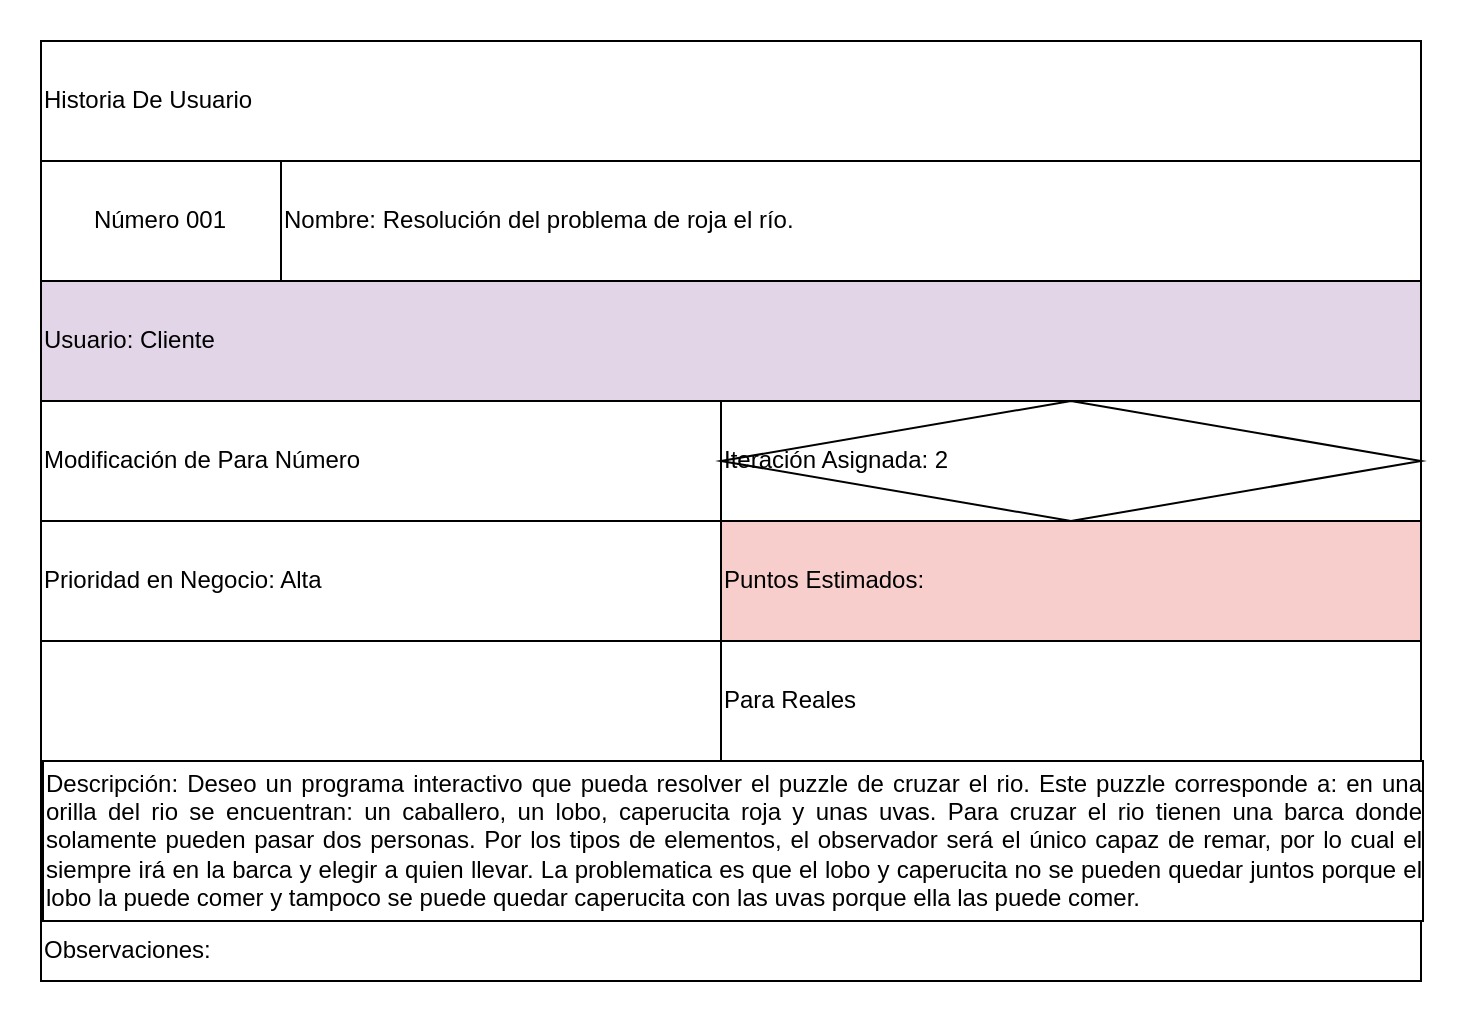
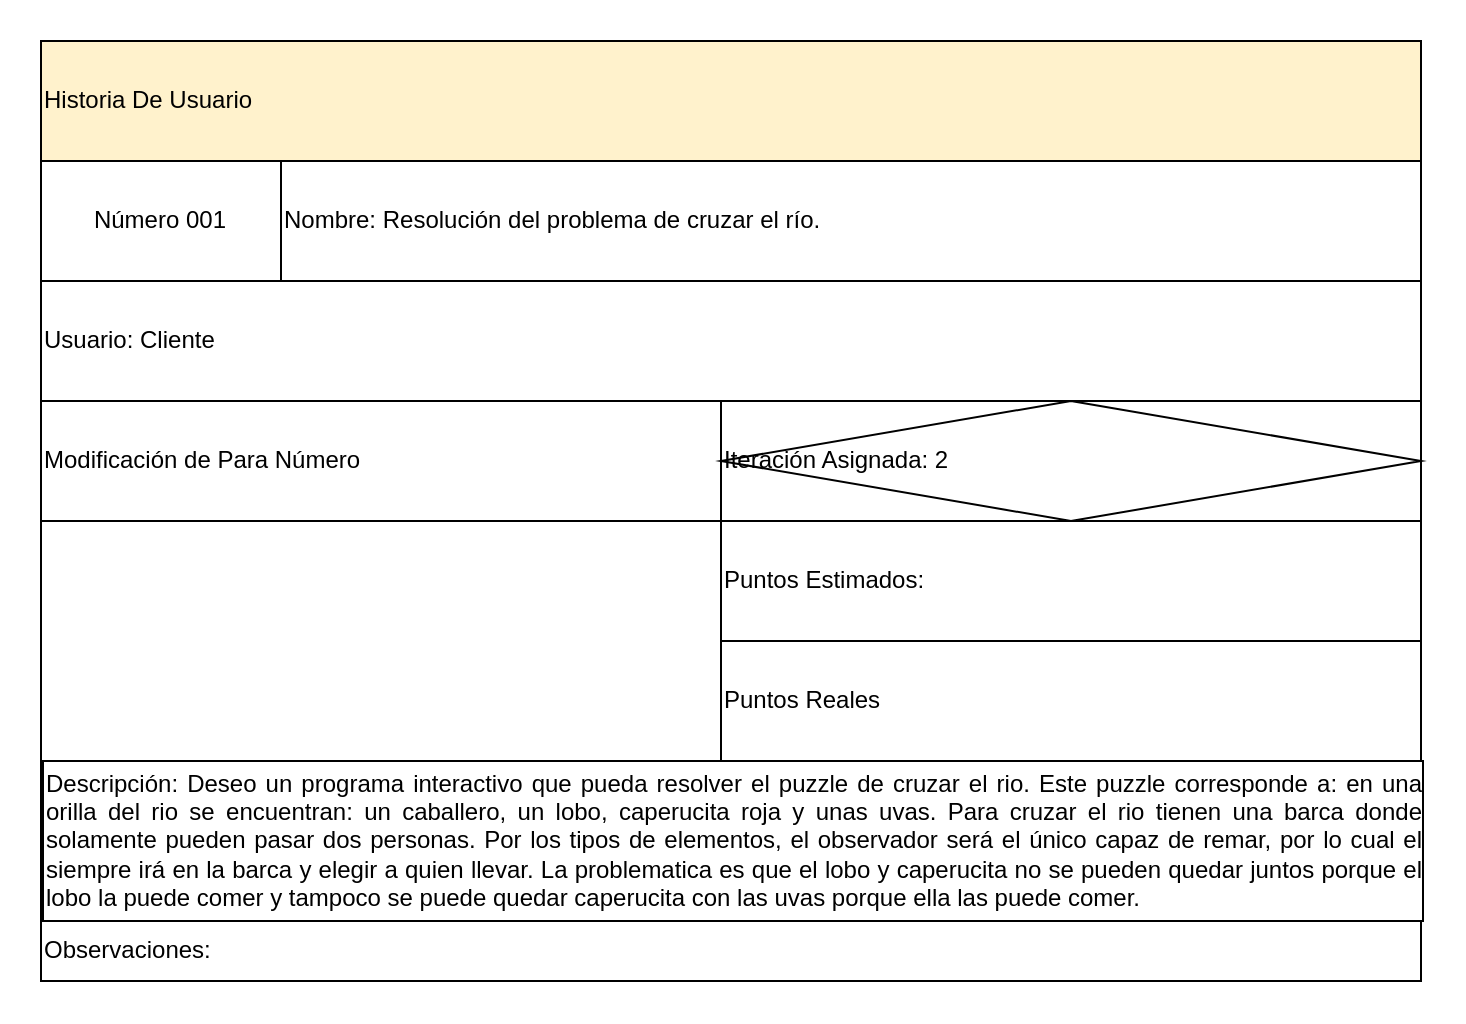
  <mxCell id="0" />
  <mxCell id="1" parent="0" />
  <mxCell id="2" value="" style="rounded=0;whiteSpace=wrap;html=1;" parent="1" vertex="1"><mxGeometry x="20" y="20" width="690" height="470" as="geometry" /></mxCell>
- <mxCell id="3" value="&lt;div style=&quot;text-align: justify;&quot;&gt;&lt;span style=&quot;background-color: initial;&quot;&gt;Historia De Usuario&lt;/span&gt;&lt;/div&gt;" style="rounded=0;whiteSpace=wrap;html=1;align=left;" parent="1" vertex="1"><mxGeometry x="20" y="20" width="690" height="60" as="geometry" /></mxCell>
+ <mxCell id="3" value="&lt;div style=&quot;text-align: justify;&quot;&gt;&lt;span style=&quot;background-color: initial;&quot;&gt;Historia De Usuario&lt;/span&gt;&lt;/div&gt;" style="rounded=0;whiteSpace=wrap;html=1;align=left;fillColor=#fff2cc;" parent="1" vertex="1"><mxGeometry x="20" y="20" width="690" height="60" as="geometry" /></mxCell>
  <mxCell id="4" value="Número 001" style="rounded=0;whiteSpace=wrap;html=1;" parent="1" vertex="1"><mxGeometry x="20" y="80" width="120" height="60" as="geometry" /></mxCell>
- <mxCell id="5" value="&lt;div style=&quot;text-align: justify;&quot;&gt;&lt;span style=&quot;background-color: initial;&quot;&gt;Nombre: Resolución del problema de roja el río.&lt;/span&gt;&lt;/div&gt;" style="rounded=0;whiteSpace=wrap;html=1;align=left;" parent="1" vertex="1"><mxGeometry x="140" y="80" width="570" height="60" as="geometry" /></mxCell>
- <mxCell id="6" value="Usuario: Cliente" style="rounded=0;whiteSpace=wrap;html=1;align=left;fillColor=#e1d5e7;" parent="1" vertex="1"><mxGeometry x="20" y="140" width="690" height="60" as="geometry" /></mxCell>
+ <mxCell id="5" value="&lt;div style=&quot;text-align: justify;&quot;&gt;&lt;span style=&quot;background-color: initial;&quot;&gt;Nombre: Resolución del problema de cruzar el río.&lt;/span&gt;&lt;/div&gt;" style="rounded=0;whiteSpace=wrap;html=1;align=left;" parent="1" vertex="1"><mxGeometry x="140" y="80" width="570" height="60" as="geometry" /></mxCell>
+ <mxCell id="6" value="Usuario: Cliente" style="rounded=0;whiteSpace=wrap;html=1;align=left;" parent="1" vertex="1"><mxGeometry x="20" y="140" width="690" height="60" as="geometry" /></mxCell>
  <mxCell id="7" value="Modificación de Para Número" style="rounded=0;whiteSpace=wrap;html=1;align=left;" parent="1" vertex="1"><mxGeometry x="20" y="200" width="340" height="60" as="geometry" /></mxCell>
  <mxCell id="8" value="Iteración Asignada: 2" style="rhombus;whiteSpace=wrap;html=1;align=left;" parent="1" vertex="1"><mxGeometry x="360" y="200" width="350" height="60" as="geometry" /></mxCell>
- <mxCell id="9" value="Prioridad en Negocio: Alta" style="rounded=0;whiteSpace=wrap;html=1;align=left;" parent="1" vertex="1"><mxGeometry x="20" y="260" width="340" height="60" as="geometry" /></mxCell>
- <mxCell id="10" value="Puntos Estimados:&amp;nbsp;" style="rounded=0;whiteSpace=wrap;html=1;align=left;fillColor=#f8cecc;" parent="1" vertex="1"><mxGeometry x="360" y="260" width="350" height="60" as="geometry" /></mxCell>
- <mxCell id="11" value="Para Reales" style="rounded=0;whiteSpace=wrap;html=1;align=left;" parent="1" vertex="1"><mxGeometry x="360" y="320" width="350" height="60" as="geometry" /></mxCell>
+ <mxCell id="10" value="Puntos Estimados:&amp;nbsp;" style="rounded=0;whiteSpace=wrap;html=1;align=left;" parent="1" vertex="1"><mxGeometry x="360" y="260" width="350" height="60" as="geometry" /></mxCell>
+ <mxCell id="11" value="Puntos Reales" style="rounded=0;whiteSpace=wrap;html=1;align=left;" parent="1" vertex="1"><mxGeometry x="360" y="320" width="350" height="60" as="geometry" /></mxCell>
  <mxCell id="12" value="Observaciones:" style="rounded=0;whiteSpace=wrap;html=1;align=left;" parent="1" vertex="1"><mxGeometry x="20" y="460" width="690" height="30" as="geometry" /></mxCell>
  <mxCell id="13" value="&lt;div style=&quot;text-align: justify;&quot;&gt;&lt;span style=&quot;background-color: initial;&quot;&gt;Descripción:&amp;nbsp;Deseo un programa interactivo que pueda resolver el puzzle de cruzar el rio. Este puzzle corresponde a: en una orilla del rio se encuentran: un caballero, un lobo, caperucita roja y unas uvas. Para cruzar el rio tienen una barca donde solamente pueden pasar dos personas. Por los tipos de elementos, el observador será el único capaz de remar, por lo cual el siempre irá en la barca y elegir a quien llevar. La problematica es que el lobo y caperucita no se pueden quedar juntos porque el lobo la puede comer y tampoco se puede quedar caperucita con las uvas porque ella las puede comer.&lt;/span&gt;&lt;/div&gt;" style="rounded=0;whiteSpace=wrap;html=1;align=left;" parent="1" vertex="1"><mxGeometry x="21" y="380" width="690" height="80" as="geometry" /></mxCell>
